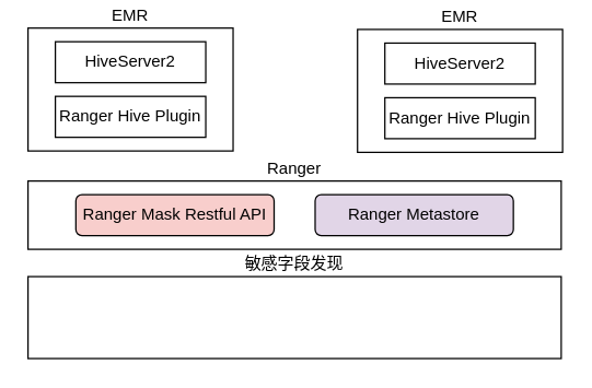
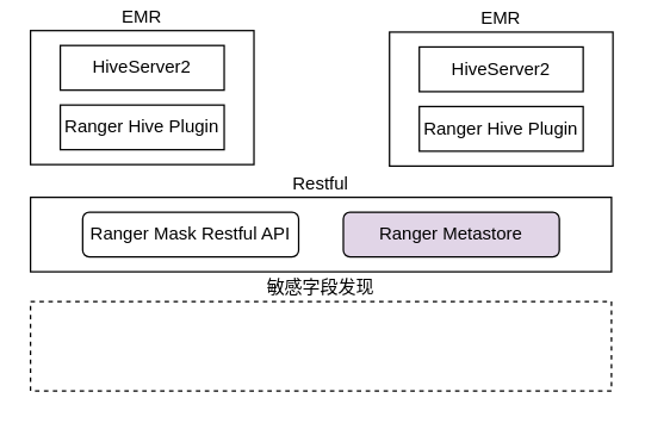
  <mxCell id="0" />
  <mxCell id="1" parent="0" />
- <mxCell id="2" value="敏感字段发现" style="rounded=0;whiteSpace=wrap;html=1;labelPosition=center;verticalLabelPosition=top;align=center;verticalAlign=bottom;" vertex="1" parent="1"><mxGeometry x="20" y="202" width="390" height="60" as="geometry" /></mxCell>
+ <mxCell id="2" value="敏感字段发现" style="rounded=0;whiteSpace=wrap;html=1;labelPosition=center;verticalLabelPosition=top;align=center;verticalAlign=bottom;dashed=1;" vertex="1" parent="1"><mxGeometry x="20" y="202" width="390" height="60" as="geometry" /></mxCell>
  <mxCell id="3" value="" style="group" vertex="1" connectable="0" parent="1"><mxGeometry x="20" y="132" width="390" height="50" as="geometry" /></mxCell>
- <mxCell id="4" value="Ranger" style="rounded=0;whiteSpace=wrap;html=1;labelPosition=center;verticalLabelPosition=top;align=center;verticalAlign=bottom;" vertex="1" parent="3"><mxGeometry width="390" height="50" as="geometry" /></mxCell>
- <mxCell id="5" value="Ranger Mask Restful API" style="rounded=1;whiteSpace=wrap;html=1;fillColor=#f8cecc;" vertex="1" parent="3"><mxGeometry x="35" y="10" width="145" height="30" as="geometry" /></mxCell>
+ <mxCell id="4" value="Restful" style="rounded=0;whiteSpace=wrap;html=1;labelPosition=center;verticalLabelPosition=top;align=center;verticalAlign=bottom;" vertex="1" parent="3"><mxGeometry width="390" height="50" as="geometry" /></mxCell>
+ <mxCell id="5" value="Ranger Mask Restful API" style="rounded=1;whiteSpace=wrap;html=1;" vertex="1" parent="3"><mxGeometry x="35" y="10" width="145" height="30" as="geometry" /></mxCell>
  <mxCell id="6" value="Ranger Metastore" style="rounded=1;whiteSpace=wrap;html=1;fillColor=#e1d5e7;" vertex="1" parent="3"><mxGeometry x="210" y="10" width="145" height="30" as="geometry" /></mxCell>
  <mxCell id="7" value="" style="group" vertex="1" connectable="0" parent="1"><mxGeometry x="261" y="21" width="150" height="90" as="geometry" /></mxCell>
  <mxCell id="8" value="EMR" style="rounded=0;whiteSpace=wrap;html=1;labelPosition=center;verticalLabelPosition=top;align=center;verticalAlign=bottom;" vertex="1" parent="7"><mxGeometry width="150" height="90" as="geometry" /></mxCell>
  <mxCell id="9" value="HiveServer2" style="rounded=0;whiteSpace=wrap;html=1;" vertex="1" parent="7"><mxGeometry x="20" y="10" width="110" height="30" as="geometry" /></mxCell>
  <mxCell id="10" value="Ranger Hive Plugin" style="rounded=0;whiteSpace=wrap;html=1;" vertex="1" parent="7"><mxGeometry x="20" y="50" width="110" height="30" as="geometry" /></mxCell>
  <mxCell id="11" value="" style="group" vertex="1" connectable="0" parent="1"><mxGeometry x="20" y="20" width="150" height="90" as="geometry" /></mxCell>
  <mxCell id="12" value="EMR" style="rounded=0;whiteSpace=wrap;html=1;labelPosition=center;verticalLabelPosition=top;align=center;verticalAlign=bottom;" vertex="1" parent="11"><mxGeometry width="150" height="90" as="geometry" /></mxCell>
  <mxCell id="13" value="HiveServer2" style="rounded=0;whiteSpace=wrap;html=1;" vertex="1" parent="11"><mxGeometry x="20" y="10" width="110" height="30" as="geometry" /></mxCell>
  <mxCell id="14" value="Ranger Hive Plugin" style="rounded=0;whiteSpace=wrap;html=1;" vertex="1" parent="11"><mxGeometry x="20" y="50" width="110" height="30" as="geometry" /></mxCell>
